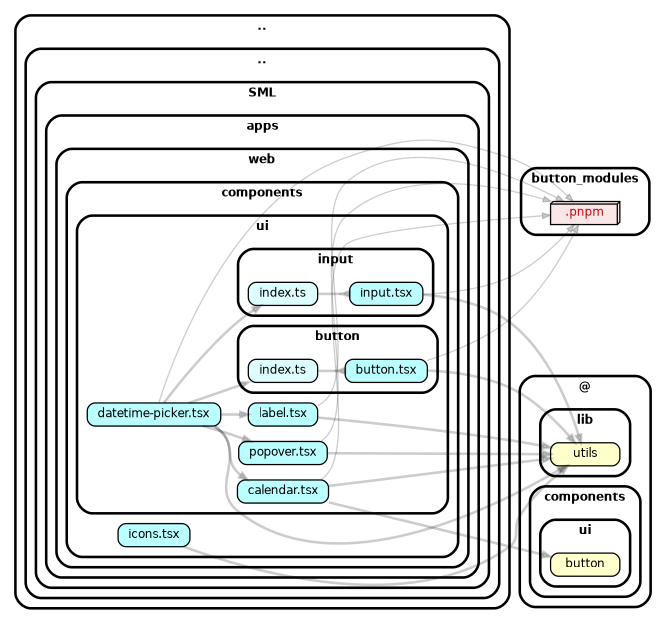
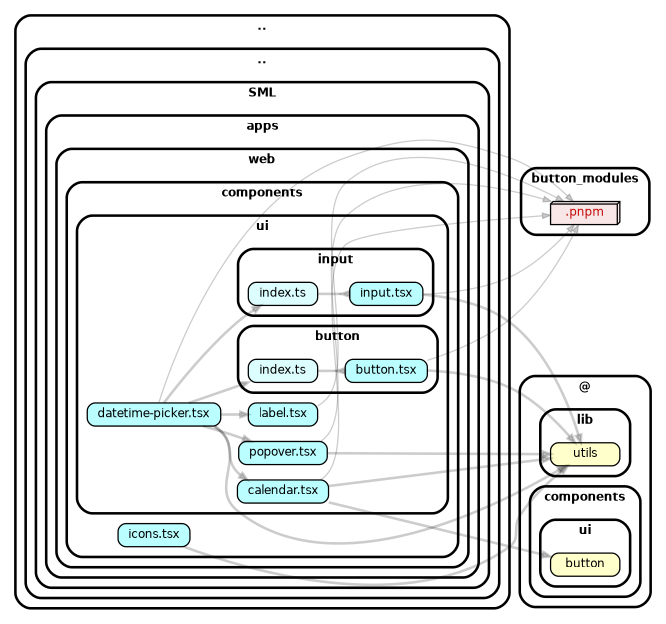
  strict digraph {
    compound=true
    fillcolor="#ffffff"
    fontname="Helvetica-bold"
    fontsize=9
    nodesep=0.16
    rankdir=LR
    ranksep=0.18
    splines=true
    style="rounded,bold,filled"
    node [color=black fillcolor="#bbfeff" fontcolor=black fontname=Helvetica fontsize=9 shape=box style="rounded, filled"]
    edge [arrowhead=normal arrowsize=0.6 color="#00000033" fontname=Helvetica fontsize=9 penwidth=2.0]
    n1 [height=0.2 label=<button.tsx>]
    n2 [fillcolor="#ddfeff" height=0.2 label=<index.ts>]
    n3 [fillcolor="#ddfeff" height=0.2 label=<index.ts>]
    n4 [height=0.2 label=<input.tsx>]
    n5 [height=0.2 label=<calendar.tsx>]
    n6 [height=0.2 label=<datetime-picker.tsx>]
    n7 [height=0.2 label=<label.tsx>]
    n8 [height=0.2 label=<popover.tsx>]
    n9 [height=0.2 label=<icons.tsx>]
    n10 [fillcolor="#c40b0a1a" fontcolor="#c40b0a" height=0.2 label=<.pnpm> shape=box3d]
    n11 [fillcolor="#ffffcc" height=0.2 label=<utils>]
    n12 [fillcolor="#ffffcc" height=0.2 label=button]
    subgraph cluster_1 {
      label=".."
      subgraph cluster_2 {
        label=".."
        subgraph cluster_3 {
          label=SML
          subgraph cluster_4 {
            label=apps
            subgraph cluster_5 {
              label=web
              subgraph cluster_6 {
                label=components
                n9
                subgraph cluster_7 {
                  label=ui
                  n5
                  n6
                  n7
                  n8
                  subgraph cluster_8 {
                    label=button
                    n1
                    n2
                  }
                  subgraph cluster_9 {
                    label=input
                    n3
                    n4
                  }
                }
              }
            }
          }
        }
      }
    }
    subgraph cluster_10 {
      label=button_modules
      n10
    }
    subgraph cluster_11 {
      label="@"
      subgraph cluster_12 {
        label=lib
        n11
      }
      subgraph cluster_13 {
        label=components
        subgraph cluster_14 {
          label=ui
          n12
        }
      }
    }
    n1 -> n10 [penwidth=1.0]
    n1 -> n11
    n2 -> n1 [arrowhead=inv]
    n3 -> n4 [arrowhead=inv]
    n4 -> n10 [penwidth=1.0]
    n4 -> n11
    n5 -> n10 [penwidth=1.0]
    n5 -> n11
    n5 -> n12
    n6 -> n2
    n6 -> n3
    n6 -> n5
    n6 -> n7
    n6 -> n8
    n6 -> n10 [penwidth=1.0]
    n6 -> n11
    n7 -> n10 [penwidth=1.0]
-   n7 -> n11
    n8 -> n10 [penwidth=1.0]
    n8 -> n11
    n9 -> n11
  }
